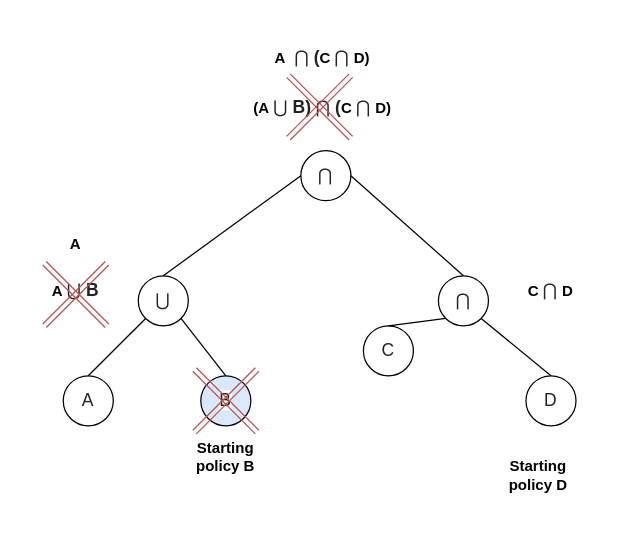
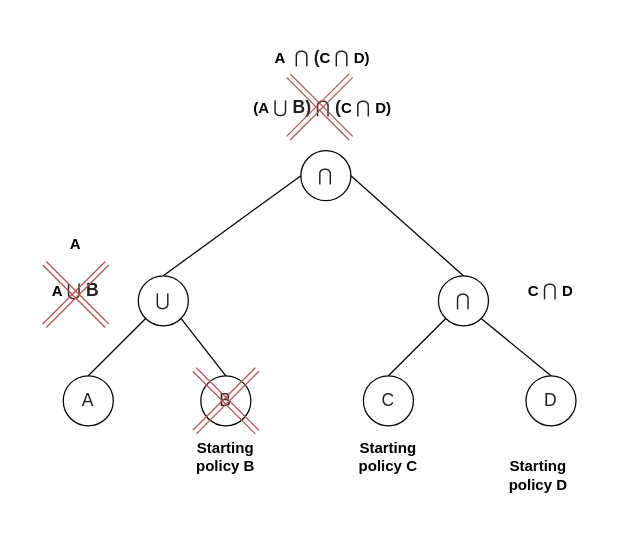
  <mxCell id="0" />
  <mxCell id="1" parent="0" />
  <mxCell id="2" value="&lt;span style=&quot;color: rgb(34 , 34 , 34) ; font-family: &amp;#34;arial&amp;#34; , sans-serif ; font-size: 14px ; text-align: left ; background-color: rgb(255 , 255 , 255)&quot;&gt;⋃&lt;/span&gt;" style="ellipse;whiteSpace=wrap;html=1;aspect=fixed;" vertex="1" parent="1"><mxGeometry x="110" y="220" width="40" height="40" as="geometry" /></mxCell>
  <mxCell id="3" value="&lt;span style=&quot;color: rgb(34 , 34 , 34) ; font-family: &amp;#34;arial&amp;#34; , sans-serif ; font-size: 14px ; text-align: left ; background-color: rgb(255 , 255 , 255)&quot;&gt;⋂&lt;/span&gt;" style="ellipse;whiteSpace=wrap;html=1;aspect=fixed;" vertex="1" parent="1"><mxGeometry x="240" y="120" width="40" height="40" as="geometry" /></mxCell>
  <mxCell id="4" value="&lt;span style=&quot;color: rgb(34 , 34 , 34) ; font-family: &amp;#34;arial&amp;#34; , sans-serif ; font-size: 14px ; text-align: left ; background-color: rgb(255 , 255 , 255)&quot;&gt;A&lt;/span&gt;" style="ellipse;whiteSpace=wrap;html=1;aspect=fixed;" vertex="1" parent="1"><mxGeometry x="50" y="300" width="40" height="40" as="geometry" /></mxCell>
- <mxCell id="5" value="&lt;span style=&quot;color: rgb(34 , 34 , 34) ; font-family: &amp;#34;arial&amp;#34; , sans-serif ; font-size: 14px ; text-align: left ; background-color: rgb(255 , 255 , 255)&quot;&gt;B&lt;/span&gt;" style="ellipse;whiteSpace=wrap;html=1;aspect=fixed;fillColor=#dae8fc;" vertex="1" parent="1"><mxGeometry x="160" y="300" width="40" height="40" as="geometry" /></mxCell>
+ <mxCell id="5" value="&lt;span style=&quot;color: rgb(34 , 34 , 34) ; font-family: &amp;#34;arial&amp;#34; , sans-serif ; font-size: 14px ; text-align: left ; background-color: rgb(255 , 255 , 255)&quot;&gt;B&lt;/span&gt;" style="ellipse;whiteSpace=wrap;html=1;aspect=fixed;" vertex="1" parent="1"><mxGeometry x="160" y="300" width="40" height="40" as="geometry" /></mxCell>
  <mxCell id="6" value="&lt;b&gt;Starting policy B&lt;/b&gt;" style="text;html=1;strokeColor=none;fillColor=none;align=center;verticalAlign=middle;whiteSpace=wrap;rounded=0;" vertex="1" parent="1"><mxGeometry x="140" y="340" width="80" height="50" as="geometry" /></mxCell>
  <mxCell id="7" value="&lt;b&gt;A&amp;nbsp;&lt;/b&gt;&lt;span style=&quot;color: rgb(34 , 34 , 34) ; font-family: &amp;#34;arial&amp;#34; , sans-serif ; font-size: 14px ; text-align: left ; background-color: rgb(255 , 255 , 255)&quot;&gt;⋃ &lt;b&gt;B&lt;/b&gt;&lt;/span&gt;" style="text;html=1;strokeColor=none;fillColor=none;align=center;verticalAlign=middle;whiteSpace=wrap;rounded=0;" vertex="1" parent="1"><mxGeometry x="20" y="207" width="80" height="50" as="geometry" /></mxCell>
  <mxCell id="8" value="&lt;b&gt;C&amp;nbsp;&lt;/b&gt;&lt;span style=&quot;color: rgb(34 , 34 , 34) ; font-family: &amp;#34;arial&amp;#34; , sans-serif ; font-size: 14px ; text-align: left ; background-color: rgb(255 , 255 , 255)&quot;&gt;⋂&amp;nbsp;&lt;/span&gt;&lt;b&gt;D&lt;/b&gt;" style="text;html=1;strokeColor=none;fillColor=none;align=center;verticalAlign=middle;whiteSpace=wrap;rounded=0;" vertex="1" parent="1"><mxGeometry x="400" y="207" width="80" height="50" as="geometry" /></mxCell>
  <mxCell id="9" value="&lt;span style=&quot;color: rgb(34 , 34 , 34) ; font-family: &amp;#34;arial&amp;#34; , sans-serif ; font-size: 14px ; text-align: left ; background-color: rgb(255 , 255 , 255)&quot;&gt;⋂&lt;/span&gt;" style="ellipse;whiteSpace=wrap;html=1;aspect=fixed;" vertex="1" parent="1"><mxGeometry x="350" y="220" width="40" height="40" as="geometry" /></mxCell>
- <mxCell id="10" value="&lt;span style=&quot;color: rgb(34 , 34 , 34) ; font-family: &amp;#34;arial&amp;#34; , sans-serif ; font-size: 14px ; text-align: left ; background-color: rgb(255 , 255 , 255)&quot;&gt;C&lt;/span&gt;" style="ellipse;whiteSpace=wrap;html=1;aspect=fixed;" vertex="1" parent="1"><mxGeometry x="290" y="260" width="40" height="40" as="geometry" /></mxCell>
+ <mxCell id="10" value="&lt;span style=&quot;color: rgb(34 , 34 , 34) ; font-family: &amp;#34;arial&amp;#34; , sans-serif ; font-size: 14px ; text-align: left ; background-color: rgb(255 , 255 , 255)&quot;&gt;C&lt;/span&gt;" style="ellipse;whiteSpace=wrap;html=1;aspect=fixed;" vertex="1" parent="1"><mxGeometry x="290" y="300" width="40" height="40" as="geometry" /></mxCell>
  <mxCell id="11" value="&lt;span style=&quot;color: rgb(34 , 34 , 34) ; font-family: &amp;#34;arial&amp;#34; , sans-serif ; font-size: 14px ; text-align: left ; background-color: rgb(255 , 255 , 255)&quot;&gt;D&lt;/span&gt;" style="ellipse;whiteSpace=wrap;html=1;aspect=fixed;" vertex="1" parent="1"><mxGeometry x="420" y="300" width="40" height="40" as="geometry" /></mxCell>
  <mxCell id="12" value="&lt;b&gt;Starting policy D&lt;/b&gt;" style="text;html=1;strokeColor=none;fillColor=none;align=center;verticalAlign=middle;whiteSpace=wrap;rounded=0;" vertex="1" parent="1"><mxGeometry x="390" y="355" width="80" height="50" as="geometry" /></mxCell>
+ <mxCell id="13" value="&lt;b&gt;Starting policy C&lt;/b&gt;" style="text;html=1;strokeColor=none;fillColor=none;align=center;verticalAlign=middle;whiteSpace=wrap;rounded=0;" vertex="1" parent="1"><mxGeometry x="270" y="340" width="80" height="50" as="geometry" /></mxCell>
  <mxCell id="14" value="" style="endArrow=none;html=1;exitX=0.5;exitY=0;exitDx=0;exitDy=0;entryX=0;entryY=1;entryDx=0;entryDy=0;" edge="1" parent="1" source="4" target="2"><mxGeometry width="50" height="50" relative="1" as="geometry"><mxPoint x="100" y="170" as="sourcePoint" /><mxPoint x="150" y="120" as="targetPoint" /></mxGeometry></mxCell>
  <mxCell id="15" value="" style="endArrow=none;html=1;entryX=0.5;entryY=0;entryDx=0;entryDy=0;exitX=1;exitY=1;exitDx=0;exitDy=0;" edge="1" parent="1" source="2" target="5"><mxGeometry width="50" height="50" relative="1" as="geometry"><mxPoint x="60" y="190" as="sourcePoint" /><mxPoint x="110" y="140" as="targetPoint" /></mxGeometry></mxCell>
  <mxCell id="16" value="" style="endArrow=none;html=1;exitX=0.5;exitY=0;exitDx=0;exitDy=0;entryX=0;entryY=1;entryDx=0;entryDy=0;" edge="1" parent="1" source="10" target="9"><mxGeometry width="50" height="50" relative="1" as="geometry"><mxPoint x="260" y="260" as="sourcePoint" /><mxPoint x="310" y="210" as="targetPoint" /></mxGeometry></mxCell>
  <mxCell id="17" value="" style="endArrow=none;html=1;entryX=0.5;entryY=0;entryDx=0;entryDy=0;exitX=1;exitY=1;exitDx=0;exitDy=0;" edge="1" parent="1" source="9" target="11"><mxGeometry width="50" height="50" relative="1" as="geometry"><mxPoint x="154.142" y="264.142" as="sourcePoint" /><mxPoint x="190" y="310" as="targetPoint" /></mxGeometry></mxCell>
  <mxCell id="18" value="" style="endArrow=none;html=1;exitX=0.5;exitY=0;exitDx=0;exitDy=0;entryX=0;entryY=0.5;entryDx=0;entryDy=0;" edge="1" parent="1" source="2" target="3"><mxGeometry width="50" height="50" relative="1" as="geometry"><mxPoint x="90" y="190" as="sourcePoint" /><mxPoint x="140" y="140" as="targetPoint" /></mxGeometry></mxCell>
  <mxCell id="19" value="" style="endArrow=none;html=1;exitX=0.5;exitY=0;exitDx=0;exitDy=0;entryX=1;entryY=0.5;entryDx=0;entryDy=0;" edge="1" parent="1" source="9" target="3"><mxGeometry width="50" height="50" relative="1" as="geometry"><mxPoint x="140" y="230" as="sourcePoint" /><mxPoint x="250" y="150" as="targetPoint" /></mxGeometry></mxCell>
  <mxCell id="20" value="&lt;b&gt;(A&amp;nbsp;&lt;/b&gt;&lt;span style=&quot;color: rgb(34 , 34 , 34) ; font-family: &amp;#34;arial&amp;#34; , sans-serif ; font-size: 14px ; text-align: left ; background-color: rgb(255 , 255 , 255)&quot;&gt;⋃ &lt;b&gt;B)&amp;nbsp;&lt;/b&gt;&lt;/span&gt;&lt;span style=&quot;color: rgb(34 , 34 , 34) ; font-family: &amp;#34;arial&amp;#34; , sans-serif ; font-size: 14px ; text-align: left ; background-color: rgb(255 , 255 , 255)&quot;&gt;⋂&lt;/span&gt;&lt;span style=&quot;color: rgb(34 , 34 , 34) ; font-family: &amp;#34;arial&amp;#34; , sans-serif ; font-size: 14px ; text-align: left ; background-color: rgb(255 , 255 , 255)&quot;&gt;&lt;b&gt;&amp;nbsp;(&lt;/b&gt;&lt;/span&gt;&lt;b&gt;C&amp;nbsp;&lt;/b&gt;&lt;span style=&quot;color: rgb(34 , 34 , 34) ; font-family: &amp;#34;arial&amp;#34; , sans-serif ; font-size: 14px ; text-align: left ; background-color: rgb(255 , 255 , 255)&quot;&gt;⋂&amp;nbsp;&lt;/span&gt;&lt;b&gt;D)&lt;/b&gt;" style="text;html=1;strokeColor=none;fillColor=none;align=center;verticalAlign=middle;whiteSpace=wrap;rounded=0;" vertex="1" parent="1"><mxGeometry x="130" y="60" width="255" height="50" as="geometry" /></mxCell>
  <mxCell id="21" value="" style="shape=link;html=1;fillColor=#f8cecc;strokeColor=#b85450;" edge="1" parent="1"><mxGeometry width="50" height="50" relative="1" as="geometry"><mxPoint x="155" y="345" as="sourcePoint" /><mxPoint x="205" y="295" as="targetPoint" /></mxGeometry></mxCell>
  <mxCell id="22" value="" style="shape=link;html=1;fillColor=#f8cecc;strokeColor=#b85450;" edge="1" parent="1"><mxGeometry width="50" height="50" relative="1" as="geometry"><mxPoint x="155" y="295" as="sourcePoint" /><mxPoint x="205" y="345" as="targetPoint" /></mxGeometry></mxCell>
  <mxCell id="23" value="" style="shape=link;html=1;fillColor=#f8cecc;strokeColor=#b85450;" edge="1" parent="1"><mxGeometry width="50" height="50" relative="1" as="geometry"><mxPoint x="230" y="110" as="sourcePoint" /><mxPoint x="280" y="60" as="targetPoint" /></mxGeometry></mxCell>
  <mxCell id="24" value="" style="shape=link;html=1;fillColor=#f8cecc;strokeColor=#b85450;" edge="1" parent="1"><mxGeometry width="50" height="50" relative="1" as="geometry"><mxPoint x="230" y="60" as="sourcePoint" /><mxPoint x="280" y="110" as="targetPoint" /></mxGeometry></mxCell>
  <mxCell id="25" value="" style="shape=link;html=1;fillColor=#f8cecc;strokeColor=#b85450;" edge="1" parent="1"><mxGeometry width="50" height="50" relative="1" as="geometry"><mxPoint x="35" y="260" as="sourcePoint" /><mxPoint x="85" y="210" as="targetPoint" /></mxGeometry></mxCell>
  <mxCell id="26" value="" style="shape=link;html=1;fillColor=#f8cecc;strokeColor=#b85450;" edge="1" parent="1"><mxGeometry width="50" height="50" relative="1" as="geometry"><mxPoint x="35" y="210" as="sourcePoint" /><mxPoint x="85" y="260" as="targetPoint" /></mxGeometry></mxCell>
  <mxCell id="27" value="&lt;b&gt;A&lt;/b&gt;" style="text;html=1;strokeColor=none;fillColor=none;align=center;verticalAlign=middle;whiteSpace=wrap;rounded=0;" vertex="1" parent="1"><mxGeometry x="20" y="170" width="80" height="50" as="geometry" /></mxCell>
  <mxCell id="28" value="&lt;b&gt;A&amp;nbsp;&lt;/b&gt;&lt;span style=&quot;color: rgb(34 , 34 , 34) ; font-family: &amp;#34;arial&amp;#34; , sans-serif ; font-size: 14px ; text-align: left ; background-color: rgb(255 , 255 , 255)&quot;&gt;&lt;b&gt;&amp;nbsp;&lt;/b&gt;&lt;/span&gt;&lt;span style=&quot;color: rgb(34 , 34 , 34) ; font-family: &amp;#34;arial&amp;#34; , sans-serif ; font-size: 14px ; text-align: left ; background-color: rgb(255 , 255 , 255)&quot;&gt;⋂&lt;/span&gt;&lt;span style=&quot;color: rgb(34 , 34 , 34) ; font-family: &amp;#34;arial&amp;#34; , sans-serif ; font-size: 14px ; text-align: left ; background-color: rgb(255 , 255 , 255)&quot;&gt;&lt;b&gt;&amp;nbsp;(&lt;/b&gt;&lt;/span&gt;&lt;b&gt;C&amp;nbsp;&lt;/b&gt;&lt;span style=&quot;color: rgb(34 , 34 , 34) ; font-family: &amp;#34;arial&amp;#34; , sans-serif ; font-size: 14px ; text-align: left ; background-color: rgb(255 , 255 , 255)&quot;&gt;⋂&amp;nbsp;&lt;/span&gt;&lt;b&gt;D)&lt;/b&gt;" style="text;html=1;strokeColor=none;fillColor=none;align=center;verticalAlign=middle;whiteSpace=wrap;rounded=0;" vertex="1" parent="1"><mxGeometry x="130" y="20" width="255" height="50" as="geometry" /></mxCell>
